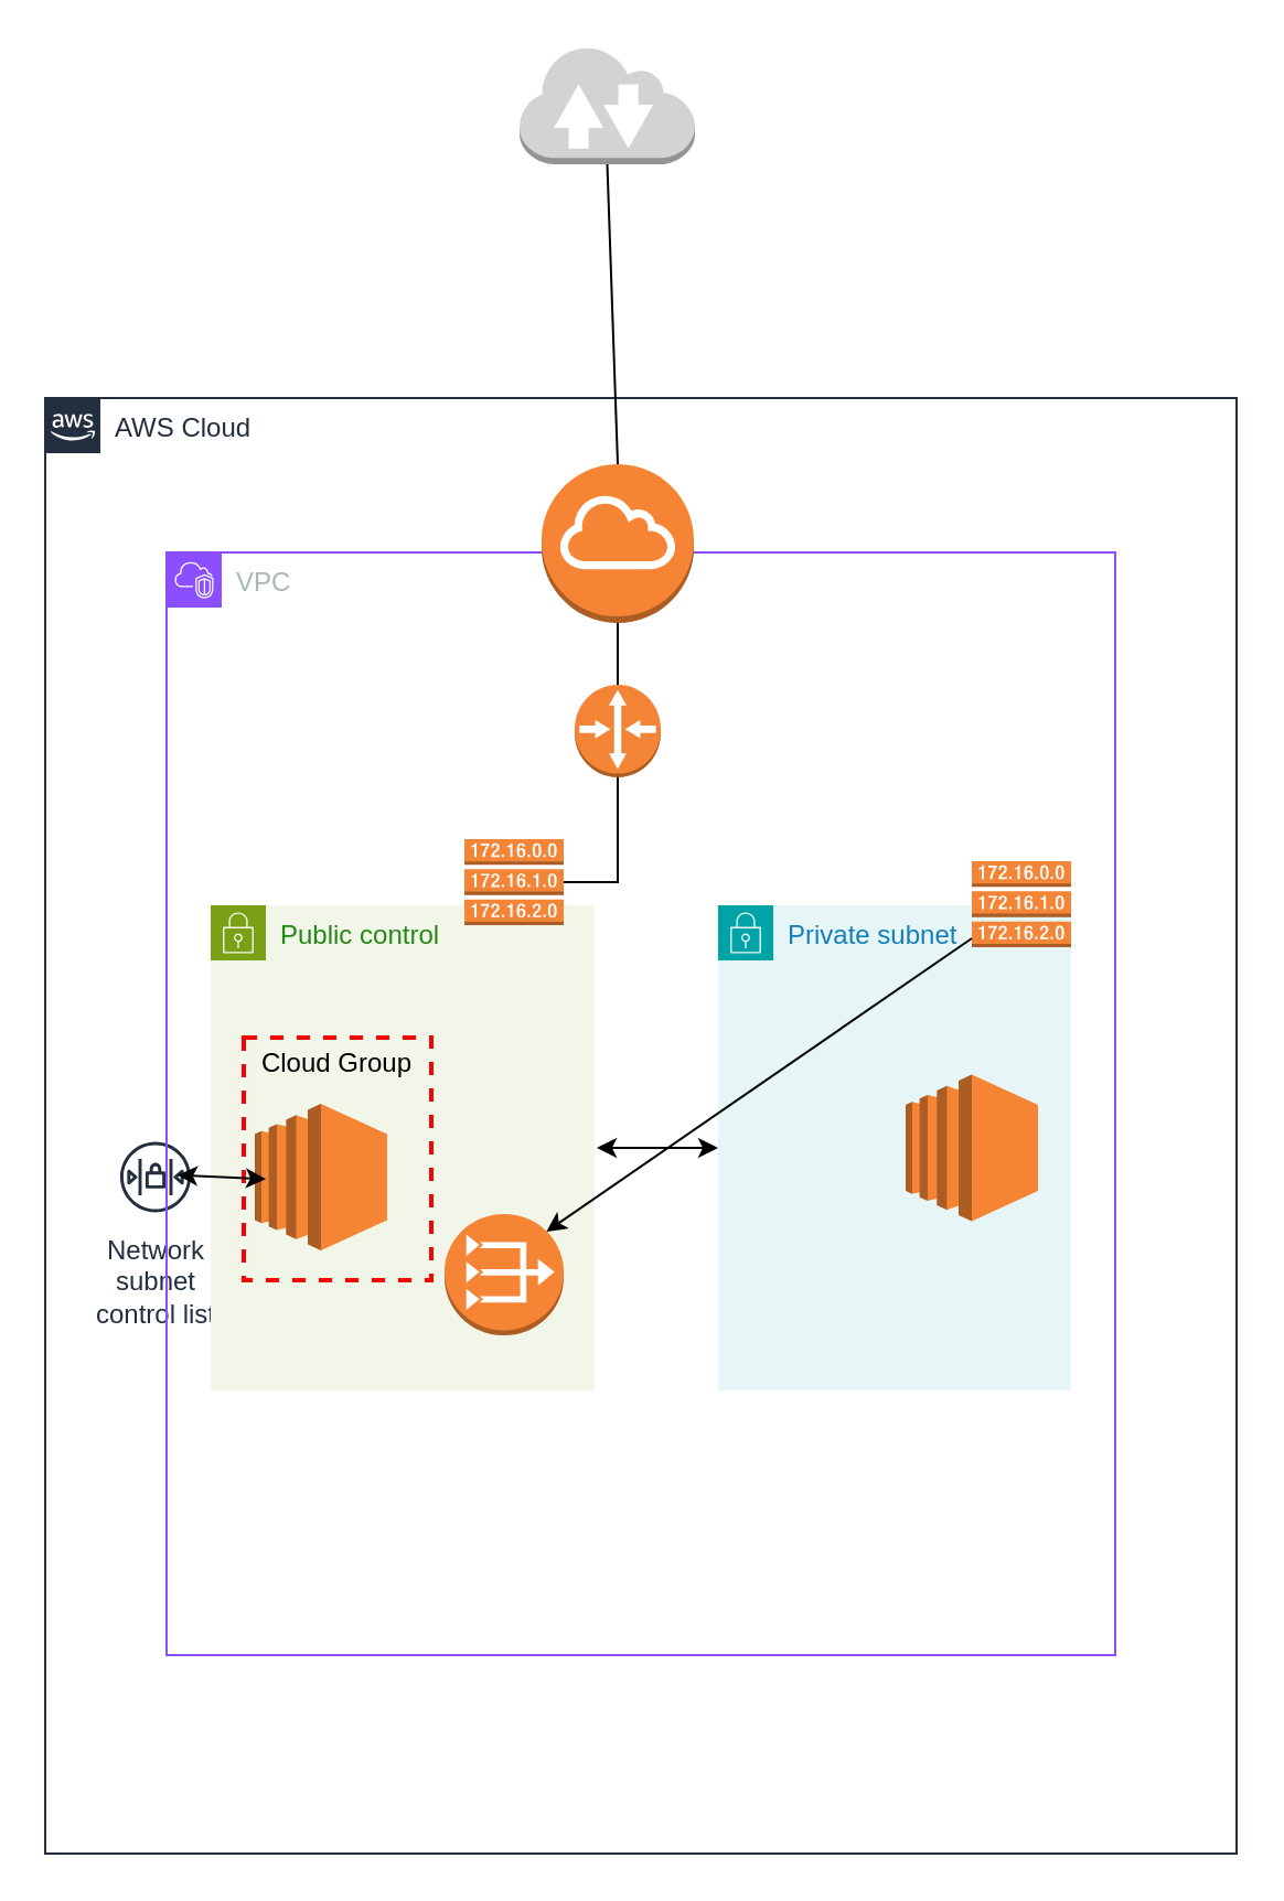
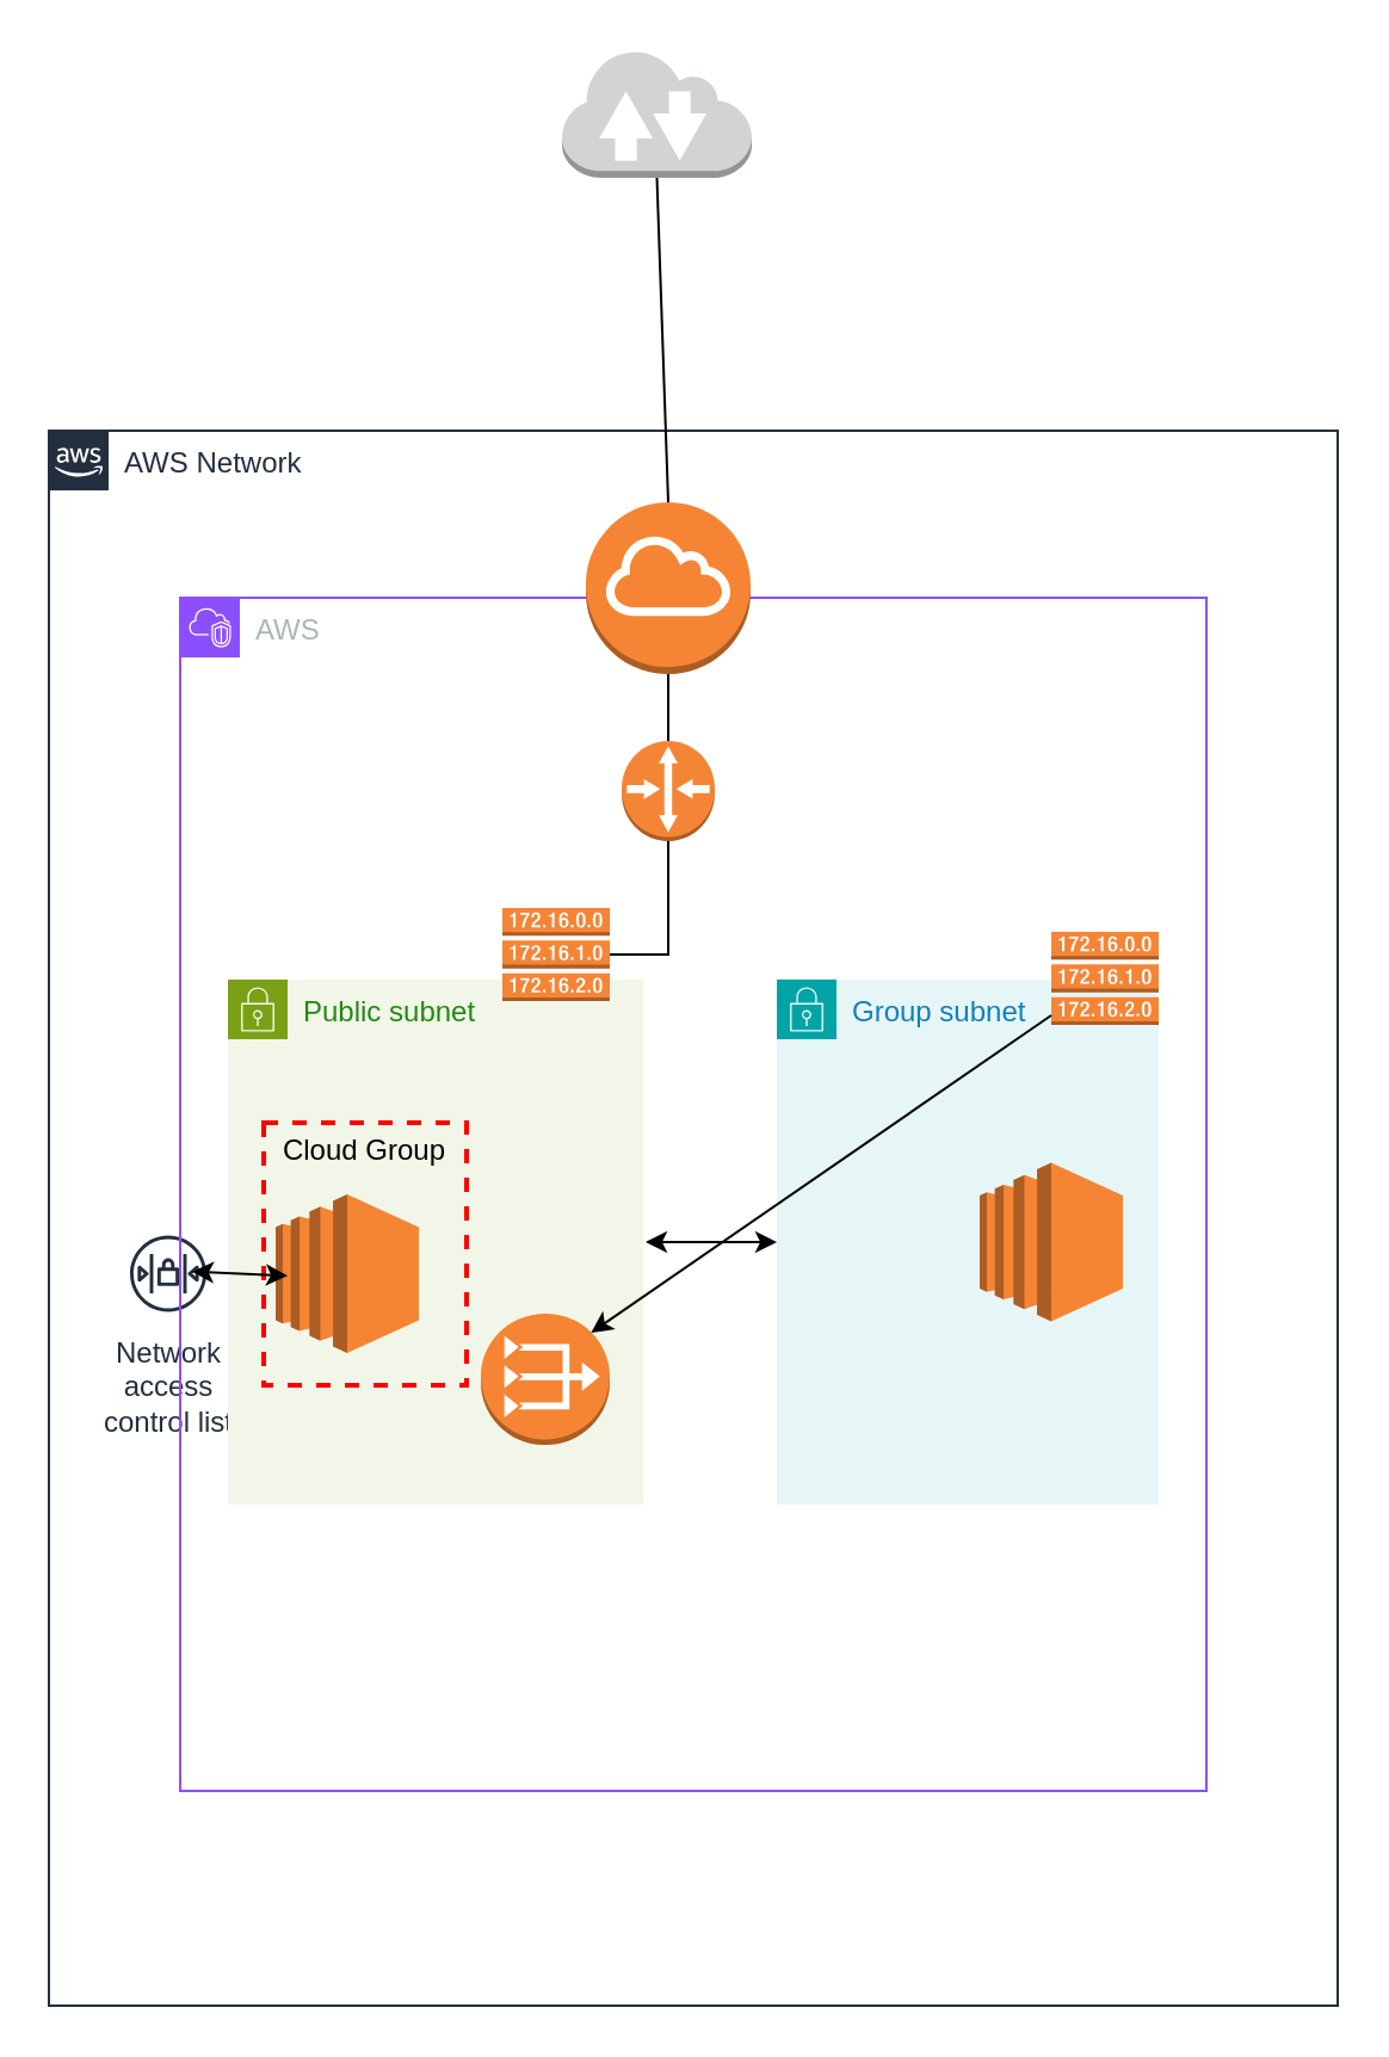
  <mxCell id="0" />
  <mxCell id="1" parent="0" />
- <mxCell id="2" value="AWS Cloud" style="points=[[0,0],[0.25,0],[0.5,0],[0.75,0],[1,0],[1,0.25],[1,0.5],[1,0.75],[1,1],[0.75,1],[0.5,1],[0.25,1],[0,1],[0,0.75],[0,0.5],[0,0.25]];outlineConnect=0;gradientColor=none;html=1;whiteSpace=wrap;fontSize=12;fontStyle=0;container=1;pointerEvents=0;collapsible=0;recursiveResize=0;shape=mxgraph.aws4.group;grIcon=mxgraph.aws4.group_aws_cloud_alt;strokeColor=#232F3E;fillColor=none;verticalAlign=top;align=left;spacingLeft=30;fontColor=#232F3E;dashed=0;" vertex="1" parent="1"><mxGeometry x="20" y="180" width="540" height="660" as="geometry" /></mxCell>
- <mxCell id="3" value="Network&#10;subnet&#10;control list" style="sketch=0;outlineConnect=0;fontColor=#232F3E;gradientColor=none;strokeColor=#232F3E;fillColor=#ffffff;dashed=0;verticalLabelPosition=bottom;verticalAlign=top;align=center;html=1;fontSize=12;fontStyle=0;aspect=fixed;shape=mxgraph.aws4.resourceIcon;resIcon=mxgraph.aws4.network_access_control_list;" vertex="1" parent="2"><mxGeometry x="30" y="333.25" width="40" height="40" as="geometry" /></mxCell>
- <mxCell id="4" value="VPC" style="points=[[0,0],[0.25,0],[0.5,0],[0.75,0],[1,0],[1,0.25],[1,0.5],[1,0.75],[1,1],[0.75,1],[0.5,1],[0.25,1],[0,1],[0,0.75],[0,0.5],[0,0.25]];outlineConnect=0;gradientColor=none;html=1;whiteSpace=wrap;fontSize=12;fontStyle=0;container=1;pointerEvents=0;collapsible=0;recursiveResize=0;shape=mxgraph.aws4.group;grIcon=mxgraph.aws4.group_vpc2;strokeColor=#8C4FFF;fillColor=none;verticalAlign=top;align=left;spacingLeft=30;fontColor=#AAB7B8;dashed=0;" vertex="1" parent="1"><mxGeometry x="75" y="250" width="430" height="500" as="geometry" /></mxCell>
- <mxCell id="5" value="Public control" style="points=[[0,0],[0.25,0],[0.5,0],[0.75,0],[1,0],[1,0.25],[1,0.5],[1,0.75],[1,1],[0.75,1],[0.5,1],[0.25,1],[0,1],[0,0.75],[0,0.5],[0,0.25]];outlineConnect=0;gradientColor=none;html=1;whiteSpace=wrap;fontSize=12;fontStyle=0;container=1;pointerEvents=0;collapsible=0;recursiveResize=0;shape=mxgraph.aws4.group;grIcon=mxgraph.aws4.group_security_group;grStroke=0;strokeColor=#7AA116;fillColor=#F2F6E8;verticalAlign=top;align=left;spacingLeft=30;fontColor=#248814;dashed=0;" vertex="1" parent="4"><mxGeometry x="20" y="160" width="174" height="220" as="geometry" /></mxCell>
+ <mxCell id="2" value="AWS Network" style="points=[[0,0],[0.25,0],[0.5,0],[0.75,0],[1,0],[1,0.25],[1,0.5],[1,0.75],[1,1],[0.75,1],[0.5,1],[0.25,1],[0,1],[0,0.75],[0,0.5],[0,0.25]];outlineConnect=0;gradientColor=none;html=1;whiteSpace=wrap;fontSize=12;fontStyle=0;container=1;pointerEvents=0;collapsible=0;recursiveResize=0;shape=mxgraph.aws4.group;grIcon=mxgraph.aws4.group_aws_cloud_alt;strokeColor=#232F3E;fillColor=none;verticalAlign=top;align=left;spacingLeft=30;fontColor=#232F3E;dashed=0;" vertex="1" parent="1"><mxGeometry x="20" y="180" width="540" height="660" as="geometry" /></mxCell>
+ <mxCell id="3" value="Network&#10;access&#10;control list" style="sketch=0;outlineConnect=0;fontColor=#232F3E;gradientColor=none;strokeColor=#232F3E;fillColor=#ffffff;dashed=0;verticalLabelPosition=bottom;verticalAlign=top;align=center;html=1;fontSize=12;fontStyle=0;aspect=fixed;shape=mxgraph.aws4.resourceIcon;resIcon=mxgraph.aws4.network_access_control_list;" vertex="1" parent="2"><mxGeometry x="30" y="333.25" width="40" height="40" as="geometry" /></mxCell>
+ <mxCell id="4" value="AWS" style="points=[[0,0],[0.25,0],[0.5,0],[0.75,0],[1,0],[1,0.25],[1,0.5],[1,0.75],[1,1],[0.75,1],[0.5,1],[0.25,1],[0,1],[0,0.75],[0,0.5],[0,0.25]];outlineConnect=0;gradientColor=none;html=1;whiteSpace=wrap;fontSize=12;fontStyle=0;container=1;pointerEvents=0;collapsible=0;recursiveResize=0;shape=mxgraph.aws4.group;grIcon=mxgraph.aws4.group_vpc2;strokeColor=#8C4FFF;fillColor=none;verticalAlign=top;align=left;spacingLeft=30;fontColor=#AAB7B8;dashed=0;" vertex="1" parent="1"><mxGeometry x="75" y="250" width="430" height="500" as="geometry" /></mxCell>
+ <mxCell id="5" value="Public subnet" style="points=[[0,0],[0.25,0],[0.5,0],[0.75,0],[1,0],[1,0.25],[1,0.5],[1,0.75],[1,1],[0.75,1],[0.5,1],[0.25,1],[0,1],[0,0.75],[0,0.5],[0,0.25]];outlineConnect=0;gradientColor=none;html=1;whiteSpace=wrap;fontSize=12;fontStyle=0;container=1;pointerEvents=0;collapsible=0;recursiveResize=0;shape=mxgraph.aws4.group;grIcon=mxgraph.aws4.group_security_group;grStroke=0;strokeColor=#7AA116;fillColor=#F2F6E8;verticalAlign=top;align=left;spacingLeft=30;fontColor=#248814;dashed=0;" vertex="1" parent="4"><mxGeometry x="20" y="160" width="174" height="220" as="geometry" /></mxCell>
  <mxCell id="6" value="" style="outlineConnect=0;dashed=0;verticalLabelPosition=bottom;verticalAlign=top;align=center;html=1;shape=mxgraph.aws3.ec2;fillColor=#F58534;gradientColor=none;" vertex="1" parent="5"><mxGeometry x="20" y="90" width="60" height="66.5" as="geometry" /></mxCell>
  <mxCell id="7" value="" style="outlineConnect=0;dashed=0;verticalLabelPosition=bottom;verticalAlign=top;align=center;html=1;shape=mxgraph.aws3.vpc_nat_gateway;fillColor=#F58534;gradientColor=none;" vertex="1" parent="5"><mxGeometry x="106" y="140" width="54" height="55" as="geometry" /></mxCell>
  <mxCell id="8" value="Cloud Group" style="fontStyle=0;verticalAlign=top;align=center;spacingTop=-2;fillColor=none;rounded=0;whiteSpace=wrap;html=1;strokeColor=#FF0000;strokeWidth=2;dashed=1;container=1;collapsible=0;expand=0;recursiveResize=0;" vertex="1" parent="5"><mxGeometry x="15" y="60" width="85" height="110" as="geometry" /></mxCell>
  <mxCell id="9" value="" style="endArrow=classic;startArrow=classic;html=1;rounded=0;" edge="1" parent="5"><mxGeometry width="50" height="50" relative="1" as="geometry"><mxPoint x="-15" y="122.38" as="sourcePoint" /><mxPoint x="25" y="124.13" as="targetPoint" /></mxGeometry></mxCell>
- <mxCell id="10" value="Private subnet" style="points=[[0,0],[0.25,0],[0.5,0],[0.75,0],[1,0],[1,0.25],[1,0.5],[1,0.75],[1,1],[0.75,1],[0.5,1],[0.25,1],[0,1],[0,0.75],[0,0.5],[0,0.25]];outlineConnect=0;gradientColor=none;html=1;whiteSpace=wrap;fontSize=12;fontStyle=0;container=1;pointerEvents=0;collapsible=0;recursiveResize=0;shape=mxgraph.aws4.group;grIcon=mxgraph.aws4.group_security_group;grStroke=0;strokeColor=#00A4A6;fillColor=#E6F6F7;verticalAlign=top;align=left;spacingLeft=30;fontColor=#147EBA;dashed=0;" vertex="1" parent="4"><mxGeometry x="250" y="160" width="160" height="220" as="geometry" /></mxCell>
+ <mxCell id="10" value="Group subnet" style="points=[[0,0],[0.25,0],[0.5,0],[0.75,0],[1,0],[1,0.25],[1,0.5],[1,0.75],[1,1],[0.75,1],[0.5,1],[0.25,1],[0,1],[0,0.75],[0,0.5],[0,0.25]];outlineConnect=0;gradientColor=none;html=1;whiteSpace=wrap;fontSize=12;fontStyle=0;container=1;pointerEvents=0;collapsible=0;recursiveResize=0;shape=mxgraph.aws4.group;grIcon=mxgraph.aws4.group_security_group;grStroke=0;strokeColor=#00A4A6;fillColor=#E6F6F7;verticalAlign=top;align=left;spacingLeft=30;fontColor=#147EBA;dashed=0;" vertex="1" parent="4"><mxGeometry x="250" y="160" width="160" height="220" as="geometry" /></mxCell>
  <mxCell id="11" value="" style="outlineConnect=0;dashed=0;verticalLabelPosition=bottom;verticalAlign=top;align=center;html=1;shape=mxgraph.aws3.ec2;fillColor=#F58534;gradientColor=none;" vertex="1" parent="10"><mxGeometry x="85" y="76.75" width="60" height="66.5" as="geometry" /></mxCell>
  <mxCell id="12" value="" style="outlineConnect=0;dashed=0;verticalLabelPosition=bottom;verticalAlign=top;align=center;html=1;shape=mxgraph.aws3.internet_gateway;fillColor=#F58534;gradientColor=none;" vertex="1" parent="4"><mxGeometry x="170" y="-40" width="69" height="72" as="geometry" /></mxCell>
  <mxCell id="13" value="" style="edgeStyle=orthogonalEdgeStyle;rounded=0;orthogonalLoop=1;jettySize=auto;html=1;strokeColor=default;curved=0;endArrow=none;endFill=0;" edge="1" parent="4" source="14" target="16"><mxGeometry relative="1" as="geometry" /></mxCell>
  <mxCell id="14" value="" style="outlineConnect=0;dashed=0;verticalLabelPosition=bottom;verticalAlign=top;align=center;html=1;shape=mxgraph.aws3.route_table;fillColor=#F58536;gradientColor=none;" vertex="1" parent="4"><mxGeometry x="135" y="130" width="45" height="39" as="geometry" /></mxCell>
  <mxCell id="15" value="" style="edgeStyle=orthogonalEdgeStyle;rounded=0;orthogonalLoop=1;jettySize=auto;html=1;endArrow=none;endFill=0;" edge="1" parent="4" source="16" target="12"><mxGeometry relative="1" as="geometry" /></mxCell>
  <mxCell id="16" value="" style="outlineConnect=0;dashed=0;verticalLabelPosition=bottom;verticalAlign=top;align=center;html=1;shape=mxgraph.aws3.router;fillColor=#F58536;gradientColor=none;" vertex="1" parent="4"><mxGeometry x="185" y="60" width="39" height="42" as="geometry" /></mxCell>
  <mxCell id="17" value="" style="endArrow=classic;startArrow=classic;html=1;rounded=0;" edge="1" parent="4" source="10"><mxGeometry width="50" height="50" relative="1" as="geometry"><mxPoint x="345" y="289.833" as="sourcePoint" /><mxPoint x="195" y="270" as="targetPoint" /></mxGeometry></mxCell>
  <mxCell id="18" value="" style="outlineConnect=0;dashed=0;verticalLabelPosition=bottom;verticalAlign=top;align=center;html=1;shape=mxgraph.aws3.route_table;fillColor=#F58536;gradientColor=none;" vertex="1" parent="4"><mxGeometry x="365" y="140" width="45" height="39" as="geometry" /></mxCell>
  <mxCell id="19" value="" style="endArrow=classic;html=1;rounded=0;entryX=0.855;entryY=0.145;entryDx=0;entryDy=0;entryPerimeter=0;" edge="1" parent="4" source="18" target="7"><mxGeometry width="50" height="50" relative="1" as="geometry"><mxPoint x="155" y="330" as="sourcePoint" /><mxPoint x="205" y="280" as="targetPoint" /></mxGeometry></mxCell>
  <mxCell id="20" value="" style="outlineConnect=0;dashed=0;verticalLabelPosition=bottom;verticalAlign=top;align=center;html=1;shape=mxgraph.aws3.internet_2;fillColor=#D2D3D3;gradientColor=none;" vertex="1" parent="1"><mxGeometry x="235" y="20" width="79.5" height="54" as="geometry" /></mxCell>
  <mxCell id="21" value="" style="endArrow=none;html=1;rounded=0;entryX=0.5;entryY=1;entryDx=0;entryDy=0;entryPerimeter=0;exitX=0.5;exitY=0;exitDx=0;exitDy=0;exitPerimeter=0;" edge="1" parent="1" source="12" target="20"><mxGeometry width="50" height="50" relative="1" as="geometry"><mxPoint x="280" y="210" as="sourcePoint" /><mxPoint x="330" y="160" as="targetPoint" /></mxGeometry></mxCell>
